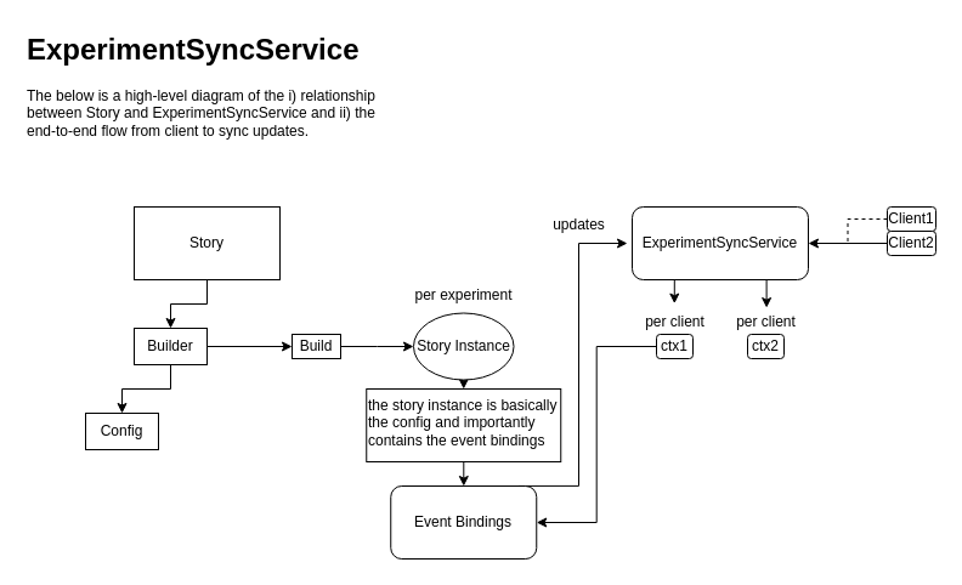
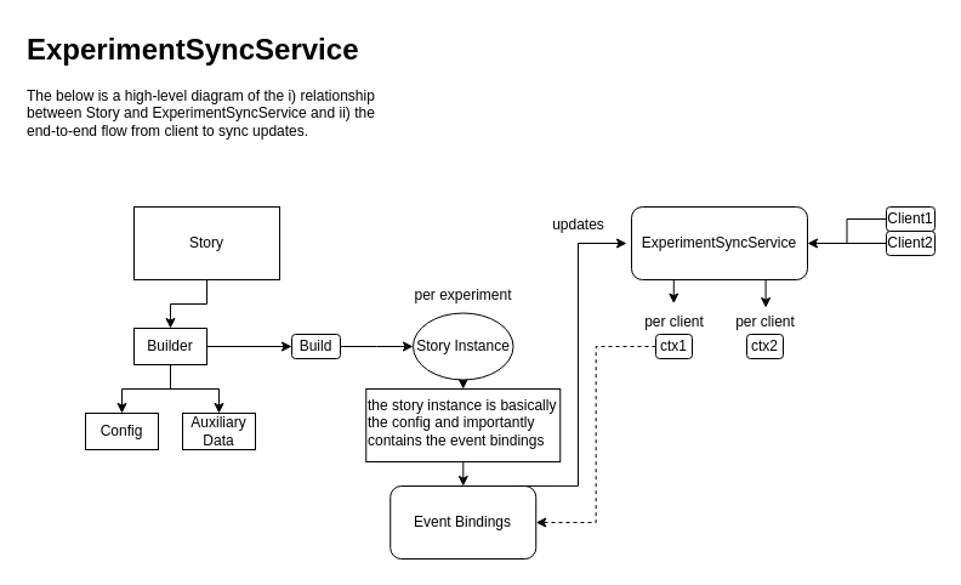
  <mxCell id="0" />
  <mxCell id="1" parent="0" />
  <mxCell id="2" style="edgeStyle=orthogonalEdgeStyle;rounded=0;orthogonalLoop=1;jettySize=auto;html=1;entryX=0.5;entryY=0;entryDx=0;entryDy=0;" edge="1" parent="1" source="3" target="7"><mxGeometry relative="1" as="geometry" /></mxCell>
  <mxCell id="3" value="Story" style="rounded=0;whiteSpace=wrap;html=1;" vertex="1" parent="1"><mxGeometry x="110" y="170" width="120" height="60" as="geometry" /></mxCell>
  <mxCell id="4" style="edgeStyle=orthogonalEdgeStyle;rounded=0;orthogonalLoop=1;jettySize=auto;html=1;entryX=0.5;entryY=0;entryDx=0;entryDy=0;" edge="1" parent="1" source="7" target="8"><mxGeometry relative="1" as="geometry" /></mxCell>
+ <mxCell id="5" style="edgeStyle=orthogonalEdgeStyle;rounded=0;orthogonalLoop=1;jettySize=auto;html=1;entryX=0.5;entryY=0;entryDx=0;entryDy=0;" edge="1" parent="1" source="7" target="9"><mxGeometry relative="1" as="geometry" /></mxCell>
  <mxCell id="6" style="edgeStyle=orthogonalEdgeStyle;rounded=0;orthogonalLoop=1;jettySize=auto;html=1;entryX=0;entryY=0.5;entryDx=0;entryDy=0;" edge="1" parent="1" source="7" target="11"><mxGeometry relative="1" as="geometry" /></mxCell>
  <mxCell id="7" value="Builder" style="rounded=0;whiteSpace=wrap;html=1;" vertex="1" parent="1"><mxGeometry x="110" y="270" width="60" height="30" as="geometry" /></mxCell>
  <mxCell id="8" value="Config" style="whiteSpace=wrap;html=1;" vertex="1" parent="1"><mxGeometry x="70" y="340" width="60" height="30" as="geometry" /></mxCell>
+ <mxCell id="9" value="Auxiliary Data" style="whiteSpace=wrap;html=1;" vertex="1" parent="1"><mxGeometry x="150" y="340" width="60" height="30" as="geometry" /></mxCell>
  <mxCell id="10" style="edgeStyle=orthogonalEdgeStyle;rounded=0;orthogonalLoop=1;jettySize=auto;html=1;" edge="1" parent="1" source="11"><mxGeometry relative="1" as="geometry"><mxPoint x="340" y="285" as="targetPoint" /></mxGeometry></mxCell>
- <mxCell id="11" value="Build" style="whiteSpace=wrap;html=1;rounded=0;" vertex="1" parent="1"><mxGeometry x="240" y="275" width="40" height="20" as="geometry" /></mxCell>
+ <mxCell id="11" value="Build" style="rounded=1;whiteSpace=wrap;html=1;" vertex="1" parent="1"><mxGeometry x="240" y="275" width="40" height="20" as="geometry" /></mxCell>
  <mxCell id="12" style="edgeStyle=orthogonalEdgeStyle;rounded=0;orthogonalLoop=1;jettySize=auto;html=1;exitX=0.5;exitY=1;exitDx=0;exitDy=0;entryX=0.5;entryY=0;entryDx=0;entryDy=0;" edge="1" parent="1" source="13" target="21"><mxGeometry relative="1" as="geometry" /></mxCell>
  <mxCell id="13" value="Story Instance" style="ellipse;whiteSpace=wrap;html=1;" vertex="1" parent="1"><mxGeometry x="340" y="257.5" width="82.5" height="55" as="geometry" /></mxCell>
  <mxCell id="14" value="ExperimentSyncService" style="rounded=1;whiteSpace=wrap;html=1;" vertex="1" parent="1"><mxGeometry x="520" y="170" width="145" height="60" as="geometry" /></mxCell>
  <mxCell id="15" value="per experiment" style="text;html=1;align=center;verticalAlign=middle;resizable=0;points=[];autosize=1;strokeColor=none;fillColor=none;" vertex="1" parent="1"><mxGeometry x="331.25" y="227.5" width="100" height="30" as="geometry" /></mxCell>
- <mxCell id="16" style="edgeStyle=orthogonalEdgeStyle;rounded=0;orthogonalLoop=1;jettySize=auto;html=1;entryX=1;entryY=0.5;entryDx=0;entryDy=0;dashed=1;" edge="1" parent="1" source="17" target="14"><mxGeometry relative="1" as="geometry" /></mxCell>
+ <mxCell id="16" style="edgeStyle=orthogonalEdgeStyle;rounded=0;orthogonalLoop=1;jettySize=auto;html=1;entryX=1;entryY=0.5;entryDx=0;entryDy=0;" edge="1" parent="1" source="17" target="14"><mxGeometry relative="1" as="geometry" /></mxCell>
  <mxCell id="17" value="Client1" style="rounded=1;whiteSpace=wrap;html=1;" vertex="1" parent="1"><mxGeometry x="730" y="170" width="40" height="20" as="geometry" /></mxCell>
  <mxCell id="18" style="edgeStyle=orthogonalEdgeStyle;rounded=0;orthogonalLoop=1;jettySize=auto;html=1;endArrow=none;endFill=0;" edge="1" parent="1" source="19"><mxGeometry relative="1" as="geometry"><mxPoint x="670" y="200" as="targetPoint" /></mxGeometry></mxCell>
  <mxCell id="19" value="Client2" style="rounded=1;whiteSpace=wrap;html=1;" vertex="1" parent="1"><mxGeometry x="730" y="190" width="40" height="20" as="geometry" /></mxCell>
  <mxCell id="20" style="edgeStyle=orthogonalEdgeStyle;rounded=0;orthogonalLoop=1;jettySize=auto;html=1;" edge="1" parent="1" source="21"><mxGeometry relative="1" as="geometry"><mxPoint x="381.25" y="400" as="targetPoint" /></mxGeometry></mxCell>
  <mxCell id="21" value="the story instance is basically the config and importantly contains the event bindings" style="text;html=1;align=left;verticalAlign=top;whiteSpace=wrap;rounded=0;labelPosition=center;verticalLabelPosition=middle;strokeColor=default;" vertex="1" parent="1"><mxGeometry x="301.25" y="320" width="160" height="60" as="geometry" /></mxCell>
- <mxCell id="22" style="edgeStyle=orthogonalEdgeStyle;rounded=0;orthogonalLoop=1;jettySize=auto;html=1;entryX=1;entryY=0.5;entryDx=0;entryDy=0;" edge="1" parent="1" source="23" target="30"><mxGeometry relative="1" as="geometry" /></mxCell>
+ <mxCell id="22" style="edgeStyle=orthogonalEdgeStyle;rounded=0;orthogonalLoop=1;jettySize=auto;html=1;entryX=1;entryY=0.5;entryDx=0;entryDy=0;dashed=1;" edge="1" parent="1" source="23" target="30"><mxGeometry relative="1" as="geometry" /></mxCell>
  <mxCell id="23" value="ctx1" style="rounded=1;whiteSpace=wrap;html=1;" vertex="1" parent="1"><mxGeometry x="540" y="275" width="30" height="20" as="geometry" /></mxCell>
  <mxCell id="24" value="ctx2" style="rounded=1;whiteSpace=wrap;html=1;" vertex="1" parent="1"><mxGeometry x="615" y="275" width="30" height="20" as="geometry" /></mxCell>
  <mxCell id="25" value="per client" style="text;html=1;align=center;verticalAlign=middle;resizable=0;points=[];autosize=1;strokeColor=none;fillColor=none;" vertex="1" parent="1"><mxGeometry x="520" y="250" width="70" height="30" as="geometry" /></mxCell>
  <mxCell id="26" value="per client" style="text;html=1;align=center;verticalAlign=middle;resizable=0;points=[];autosize=1;strokeColor=none;fillColor=none;" vertex="1" parent="1"><mxGeometry x="595" y="250" width="70" height="30" as="geometry" /></mxCell>
  <mxCell id="27" style="edgeStyle=orthogonalEdgeStyle;rounded=0;orthogonalLoop=1;jettySize=auto;html=1;exitX=0.25;exitY=1;exitDx=0;exitDy=0;entryX=0.497;entryY=-0.013;entryDx=0;entryDy=0;entryPerimeter=0;" edge="1" parent="1" source="14" target="25"><mxGeometry relative="1" as="geometry" /></mxCell>
  <mxCell id="28" style="edgeStyle=orthogonalEdgeStyle;rounded=0;orthogonalLoop=1;jettySize=auto;html=1;exitX=0.75;exitY=1;exitDx=0;exitDy=0;entryX=0.509;entryY=0.102;entryDx=0;entryDy=0;entryPerimeter=0;" edge="1" parent="1" source="14" target="26"><mxGeometry relative="1" as="geometry" /></mxCell>
  <mxCell id="29" style="edgeStyle=orthogonalEdgeStyle;rounded=0;orthogonalLoop=1;jettySize=auto;html=1;exitX=0.909;exitY=-0.001;exitDx=0;exitDy=0;entryX=0;entryY=0.5;entryDx=0;entryDy=0;exitPerimeter=0;" edge="1" parent="1"><mxGeometry relative="1" as="geometry"><mxPoint x="516" y="200" as="targetPoint" /><mxPoint x="426.33" y="399.94" as="sourcePoint" /><Array as="points"><mxPoint x="476" y="400" /><mxPoint x="476" y="200" /></Array></mxGeometry></mxCell>
  <mxCell id="30" value="Event Bindings" style="rounded=1;whiteSpace=wrap;html=1;" vertex="1" parent="1"><mxGeometry x="321.25" y="400" width="120" height="60" as="geometry" /></mxCell>
  <mxCell id="31" value="updates" style="text;html=1;align=center;verticalAlign=middle;resizable=0;points=[];autosize=1;strokeColor=none;fillColor=none;" vertex="1" parent="1"><mxGeometry x="441.25" y="170" width="70" height="30" as="geometry" /></mxCell>
  <mxCell id="32" value="&lt;h1 style=&quot;margin-top: 0px;&quot;&gt;ExperimentSyncService&lt;/h1&gt;&lt;div&gt;The below is a high-level diagram of the i) relationship between Story and ExperimentSyncService and ii) the end-to-end flow from client to sync updates.&amp;nbsp;&amp;nbsp;&lt;/div&gt;" style="text;html=1;whiteSpace=wrap;overflow=hidden;rounded=0;" vertex="1" parent="1"><mxGeometry x="20" y="20" width="290" height="100" as="geometry" /></mxCell>
